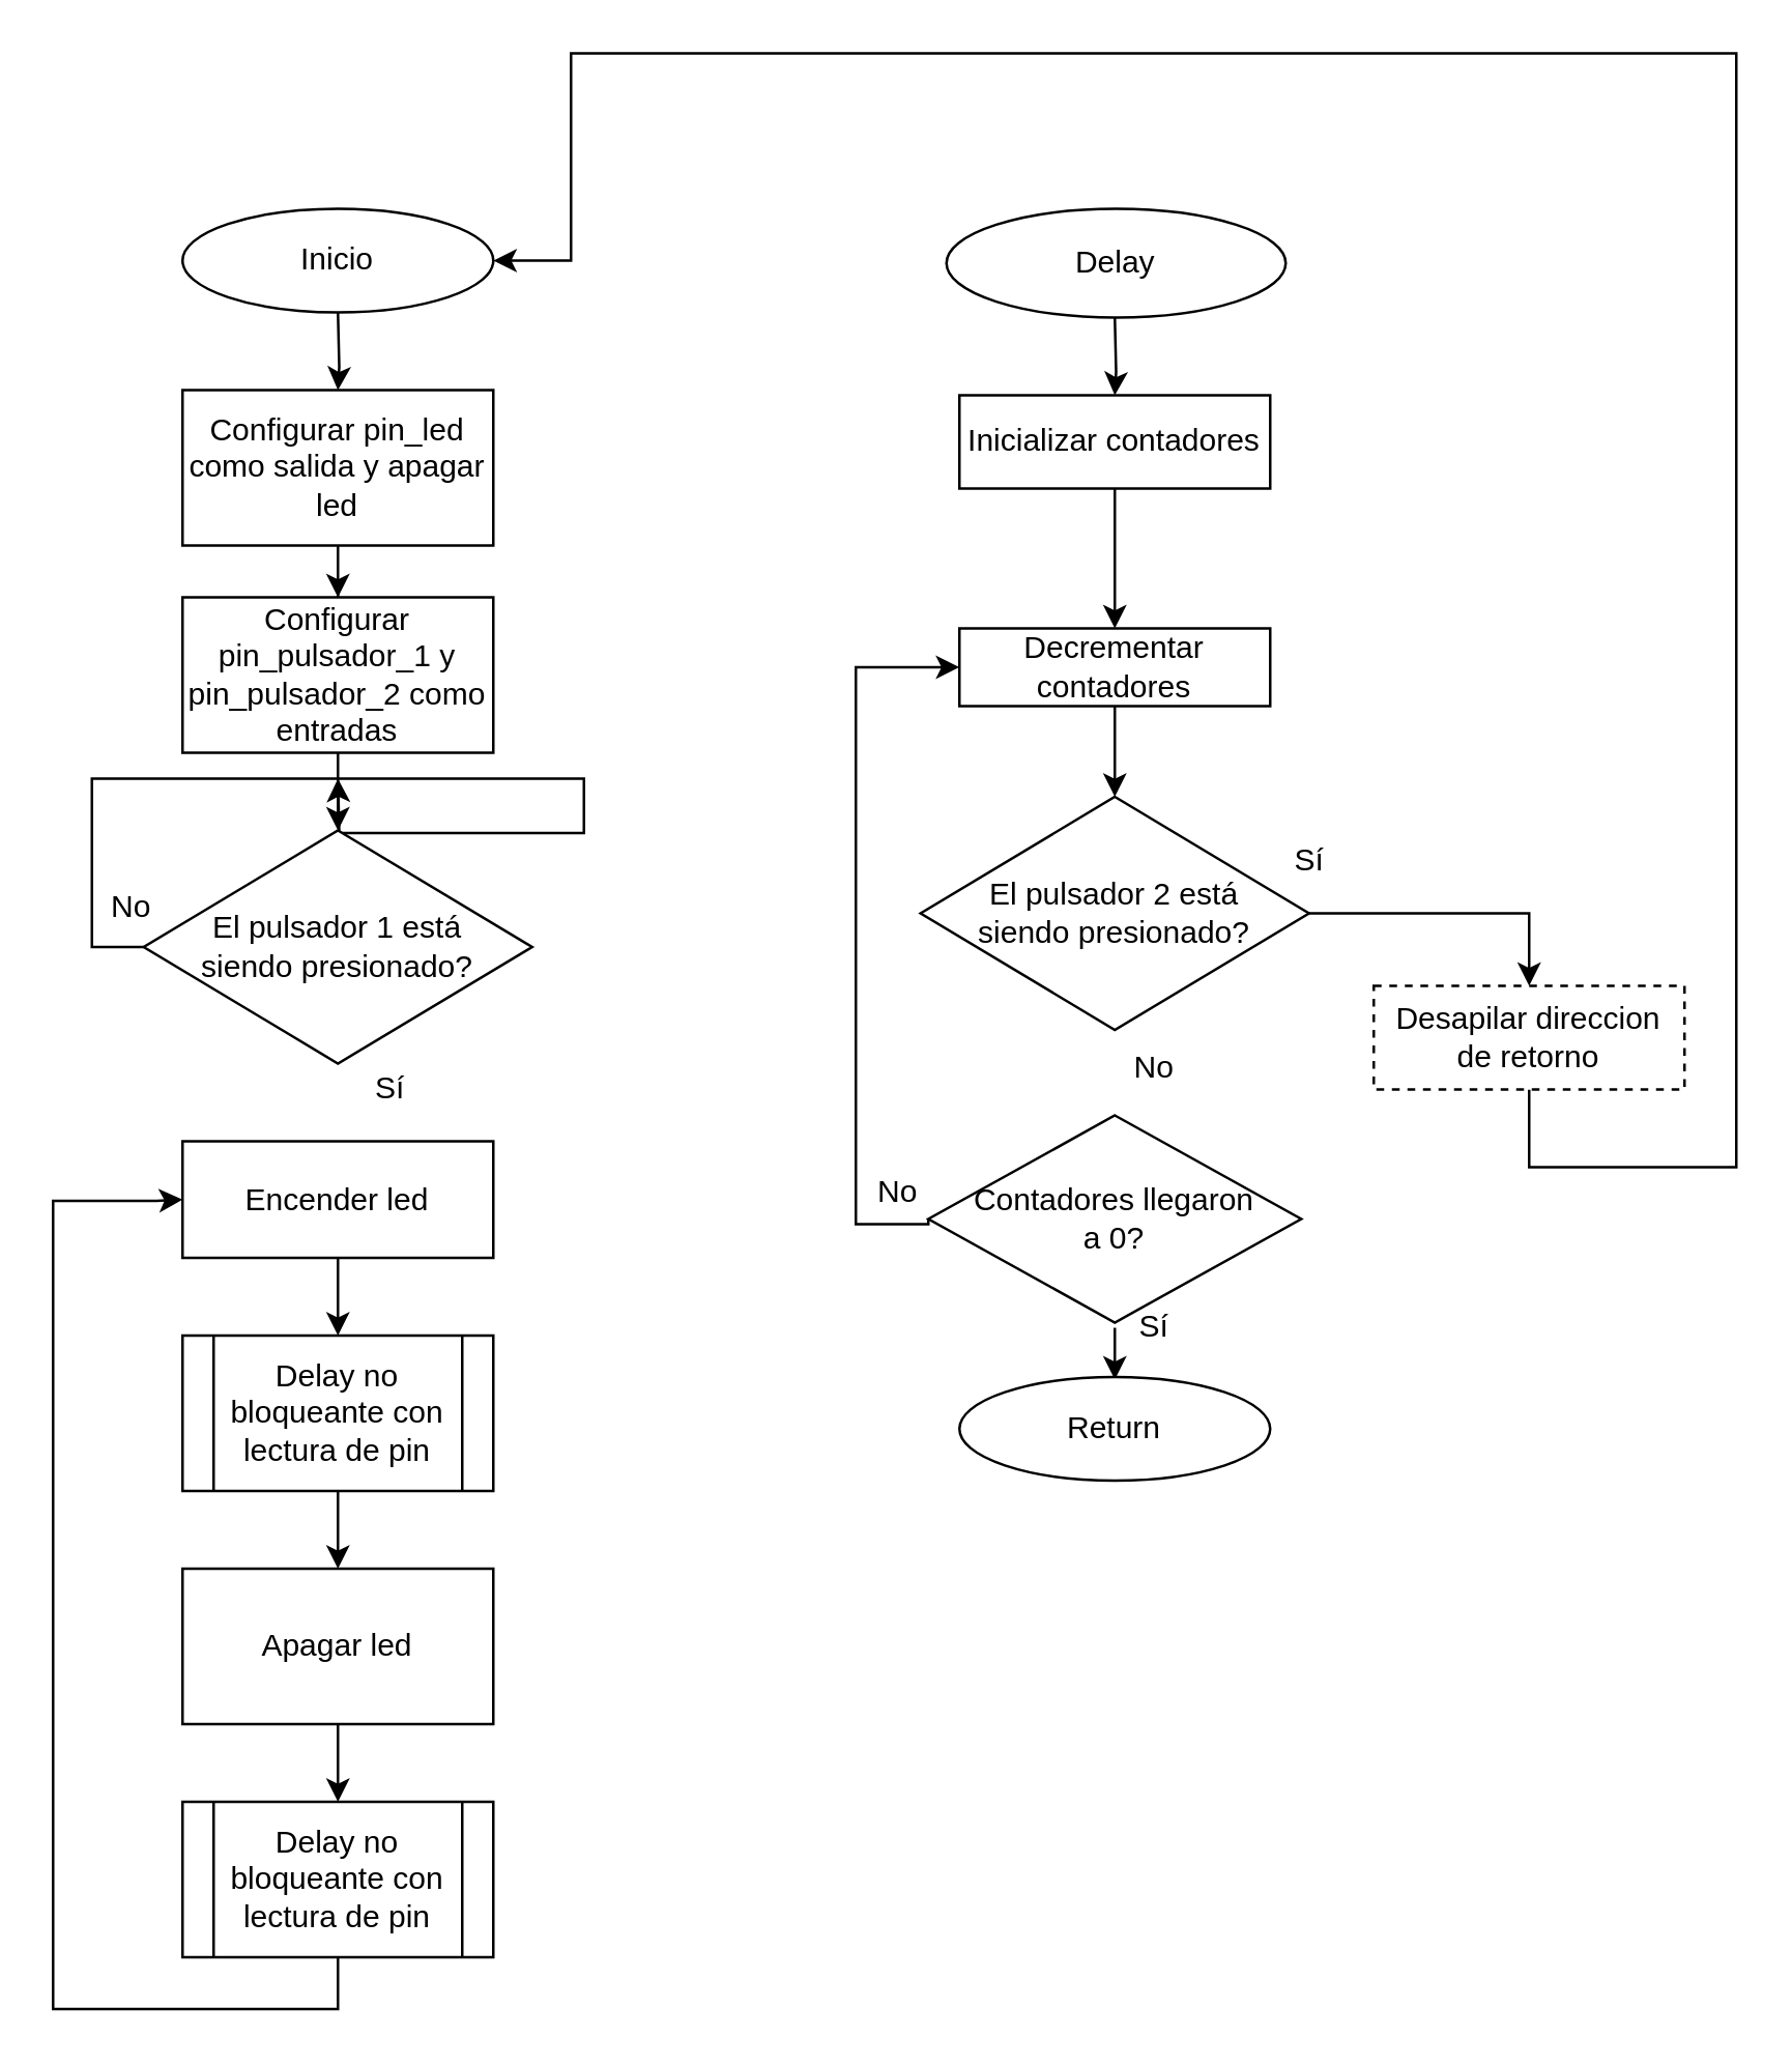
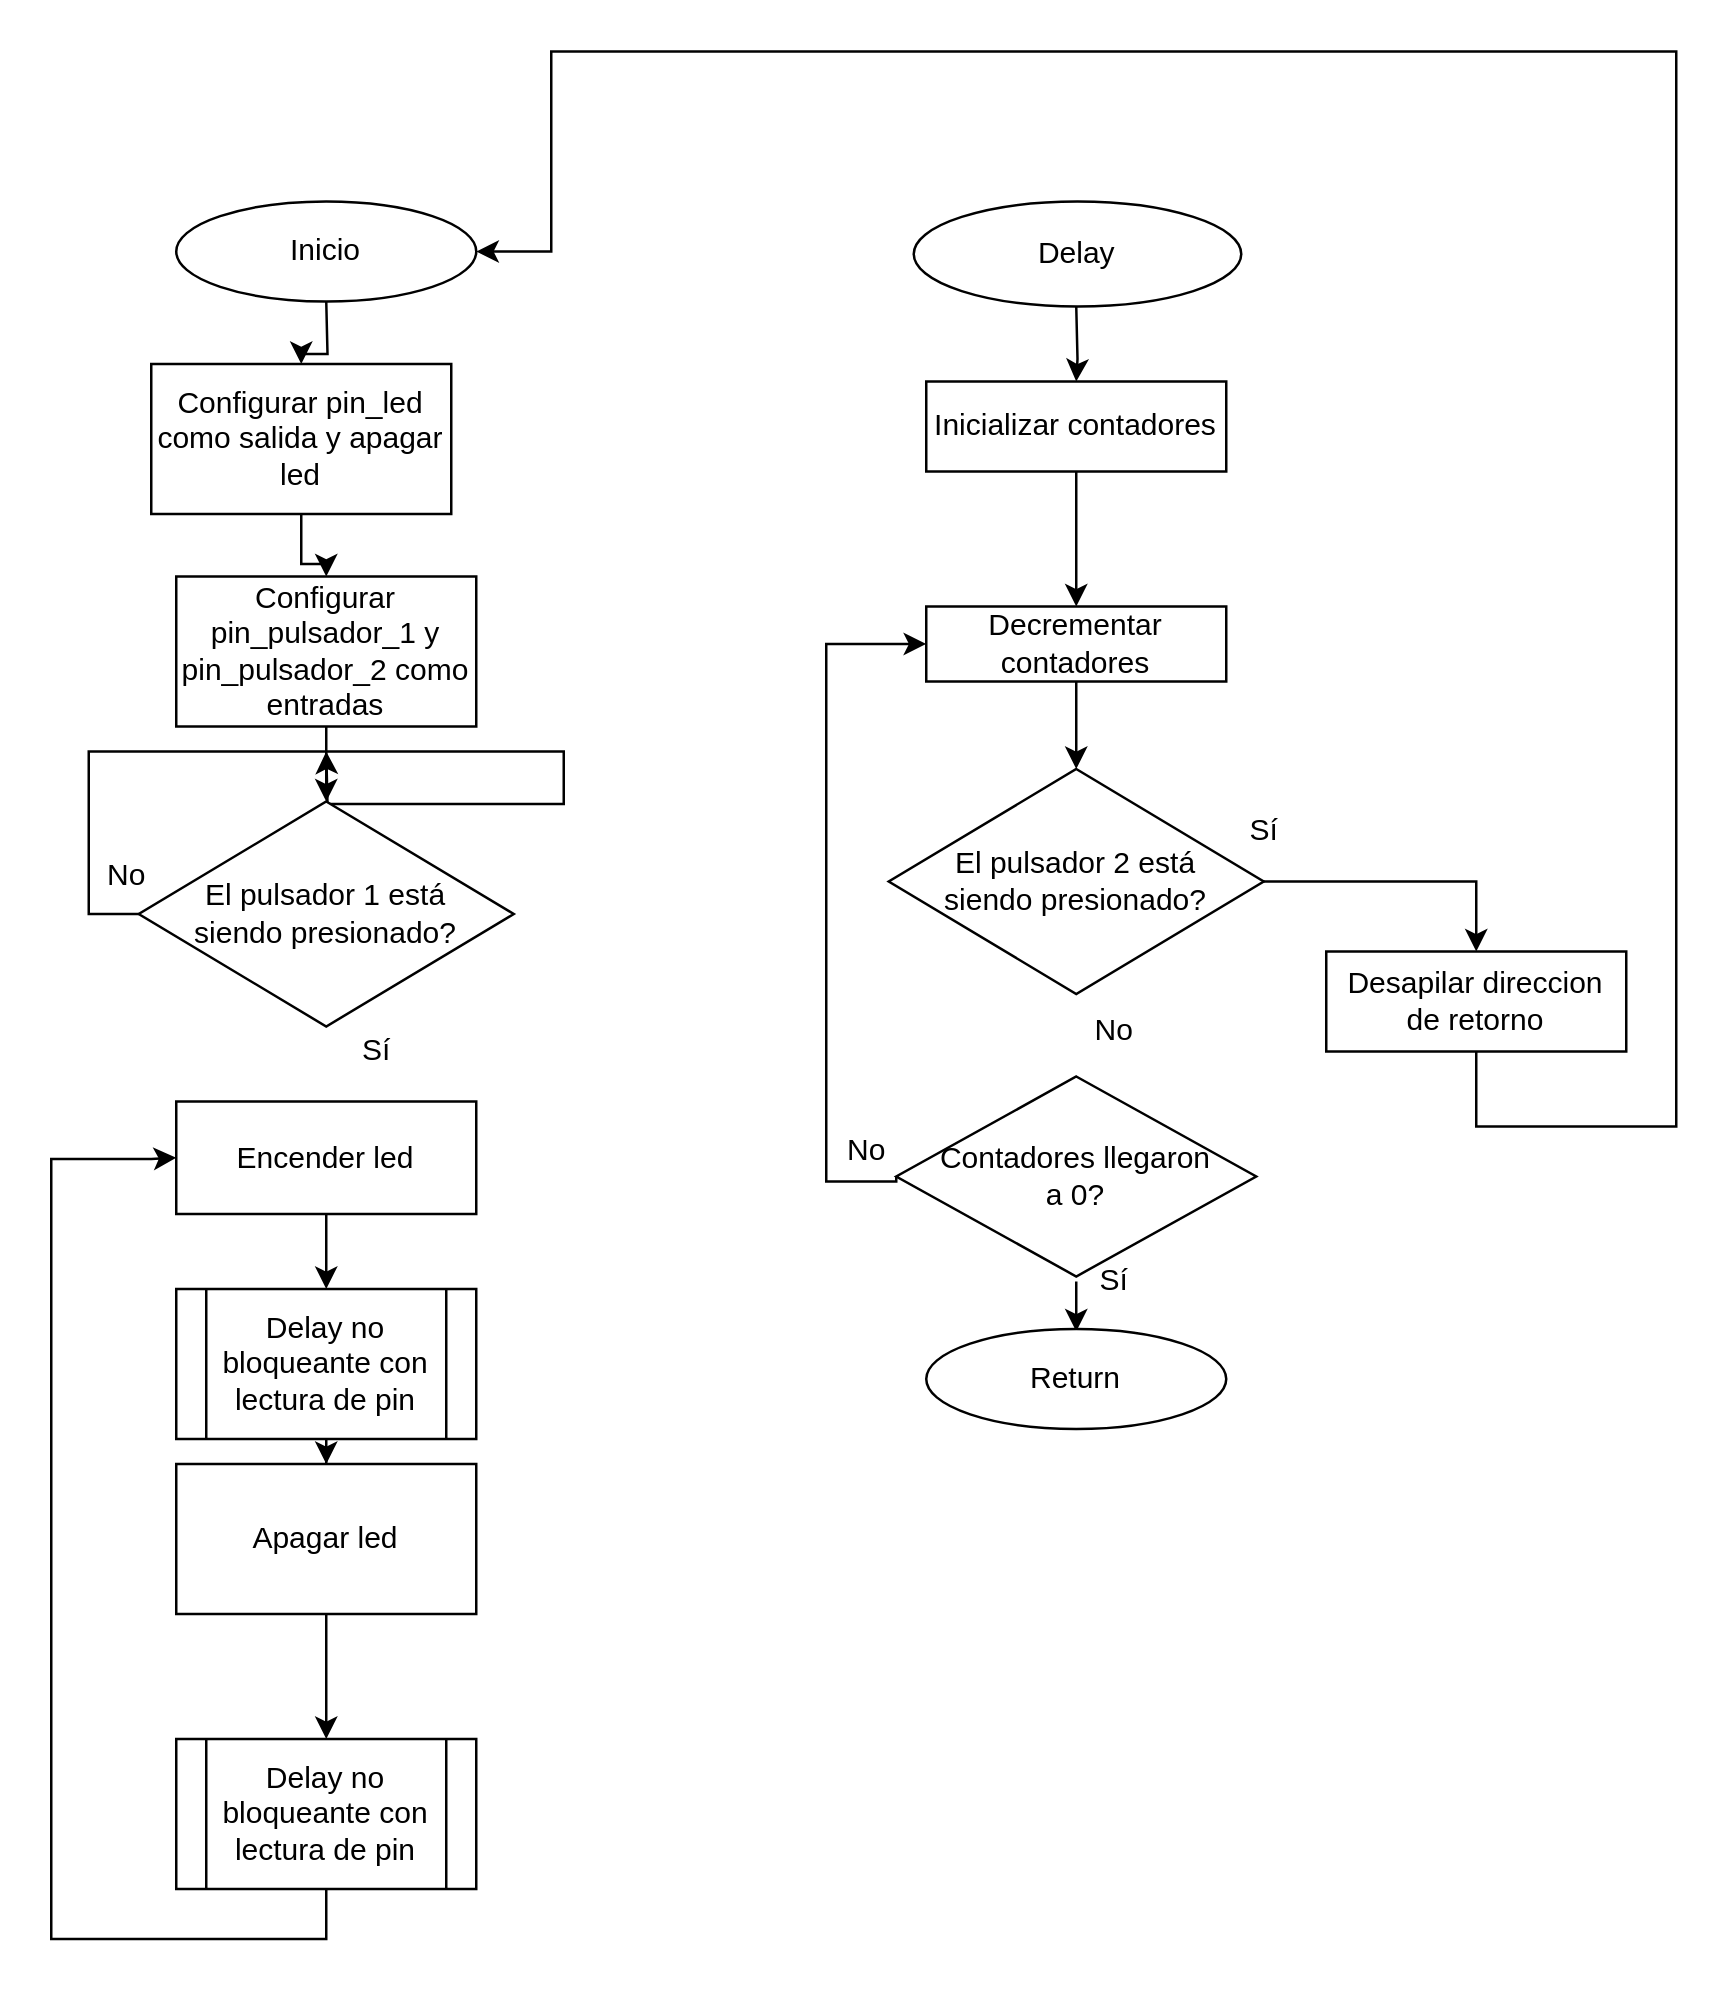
  <mxCell id="0" />
  <mxCell id="1" parent="0" />
  <mxCell id="2" value="" style="edgeStyle=orthogonalEdgeStyle;rounded=0;orthogonalLoop=1;jettySize=auto;html=1;" parent="1" target="4" edge="1"><mxGeometry relative="1" as="geometry"><mxPoint x="130" y="120" as="sourcePoint" /></mxGeometry></mxCell>
  <mxCell id="3" value="" style="edgeStyle=orthogonalEdgeStyle;rounded=0;orthogonalLoop=1;jettySize=auto;html=1;" parent="1" source="4" target="27" edge="1"><mxGeometry relative="1" as="geometry" /></mxCell>
- <mxCell id="4" value="Configurar pin_led como salida y apagar led" style="rounded=0;whiteSpace=wrap;html=1;" parent="1" vertex="1"><mxGeometry x="70" y="150" width="120" height="60" as="geometry" /></mxCell>
+ <mxCell id="4" value="Configurar pin_led como salida y apagar led" style="rounded=0;whiteSpace=wrap;html=1;" parent="1" vertex="1"><mxGeometry x="60" y="145" width="120" height="60" as="geometry" /></mxCell>
  <mxCell id="5" value="" style="edgeStyle=orthogonalEdgeStyle;rounded=0;orthogonalLoop=1;jettySize=auto;html=1;" parent="1" source="6" target="8" edge="1"><mxGeometry relative="1" as="geometry" /></mxCell>
  <mxCell id="6" value="Encender led" style="whiteSpace=wrap;html=1;rounded=0;" parent="1" vertex="1"><mxGeometry x="70" y="440" width="120" height="45" as="geometry" /></mxCell>
  <mxCell id="7" value="" style="edgeStyle=orthogonalEdgeStyle;rounded=0;orthogonalLoop=1;jettySize=auto;html=1;" parent="1" source="8" target="10" edge="1"><mxGeometry relative="1" as="geometry" /></mxCell>
  <mxCell id="8" value="Delay no bloqueante con lectura de pin" style="shape=process;whiteSpace=wrap;html=1;backgroundOutline=1;rounded=0;" parent="1" vertex="1"><mxGeometry x="70" y="515" width="120" height="60" as="geometry" /></mxCell>
  <mxCell id="9" value="" style="edgeStyle=orthogonalEdgeStyle;rounded=0;orthogonalLoop=1;jettySize=auto;html=1;" parent="1" source="10" target="12" edge="1"><mxGeometry relative="1" as="geometry" /></mxCell>
- <mxCell id="10" value="Apagar led" style="whiteSpace=wrap;html=1;rounded=0;" parent="1" vertex="1"><mxGeometry x="70" y="605" width="120" height="60" as="geometry" /></mxCell>
+ <mxCell id="10" value="Apagar led" style="whiteSpace=wrap;html=1;rounded=0;" parent="1" vertex="1"><mxGeometry x="70" y="585" width="120" height="60" as="geometry" /></mxCell>
  <mxCell id="11" style="edgeStyle=orthogonalEdgeStyle;rounded=0;orthogonalLoop=1;jettySize=auto;html=1;exitX=0.5;exitY=1;exitDx=0;exitDy=0;entryX=0;entryY=0.5;entryDx=0;entryDy=0;" parent="1" source="12" target="6" edge="1"><mxGeometry relative="1" as="geometry"><Array as="points"><mxPoint x="130" y="775" /><mxPoint x="20" y="775" /><mxPoint x="20" y="463" /><mxPoint x="60" y="463" /></Array></mxGeometry></mxCell>
  <mxCell id="12" value="Delay no bloqueante con lectura de pin" style="shape=process;whiteSpace=wrap;html=1;backgroundOutline=1;rounded=0;" parent="1" vertex="1"><mxGeometry x="70" y="695" width="120" height="60" as="geometry" /></mxCell>
  <mxCell id="13" value="" style="edgeStyle=orthogonalEdgeStyle;rounded=0;orthogonalLoop=1;jettySize=auto;html=1;" parent="1" target="15" edge="1"><mxGeometry relative="1" as="geometry"><mxPoint x="430" y="122" as="sourcePoint" /></mxGeometry></mxCell>
  <mxCell id="14" value="" style="edgeStyle=orthogonalEdgeStyle;rounded=0;orthogonalLoop=1;jettySize=auto;html=1;" parent="1" source="15" target="17" edge="1"><mxGeometry relative="1" as="geometry" /></mxCell>
  <mxCell id="15" value="&lt;div&gt;Inicializar contadores&lt;/div&gt;" style="rounded=0;whiteSpace=wrap;html=1;" parent="1" vertex="1"><mxGeometry x="370" y="152" width="120" height="36" as="geometry" /></mxCell>
  <mxCell id="16" value="" style="edgeStyle=orthogonalEdgeStyle;rounded=0;orthogonalLoop=1;jettySize=auto;html=1;" parent="1" source="17" target="33" edge="1"><mxGeometry relative="1" as="geometry" /></mxCell>
  <mxCell id="17" value="Decrementar contadores" style="whiteSpace=wrap;html=1;rounded=0;" parent="1" vertex="1"><mxGeometry x="370" y="242" width="120" height="30" as="geometry" /></mxCell>
  <mxCell id="18" style="edgeStyle=orthogonalEdgeStyle;rounded=0;orthogonalLoop=1;jettySize=auto;html=1;exitX=0;exitY=0.5;exitDx=0;exitDy=0;entryX=0;entryY=0.5;entryDx=0;entryDy=0;" parent="1" source="20" target="17" edge="1"><mxGeometry relative="1" as="geometry"><Array as="points"><mxPoint x="330" y="472" /><mxPoint x="330" y="257" /></Array></mxGeometry></mxCell>
  <mxCell id="19" value="" style="edgeStyle=orthogonalEdgeStyle;rounded=0;orthogonalLoop=1;jettySize=auto;html=1;" parent="1" edge="1"><mxGeometry relative="1" as="geometry"><mxPoint x="430" y="512" as="sourcePoint" /><mxPoint x="430" y="532" as="targetPoint" /></mxGeometry></mxCell>
  <mxCell id="20" value="Contadores llegaron&lt;br&gt;a 0?" style="rhombus;whiteSpace=wrap;html=1;rounded=0;" parent="1" vertex="1"><mxGeometry x="358" y="430" width="144" height="80" as="geometry" /></mxCell>
  <mxCell id="21" value="No" style="text;html=1;align=center;verticalAlign=middle;resizable=0;points=[];autosize=1;" parent="1" vertex="1"><mxGeometry x="331" y="450" width="30" height="20" as="geometry" /></mxCell>
  <mxCell id="22" value="Sí" style="text;html=1;align=center;verticalAlign=middle;resizable=0;points=[];autosize=1;" parent="1" vertex="1"><mxGeometry x="430" y="502" width="30" height="20" as="geometry" /></mxCell>
  <mxCell id="23" value="Return" style="ellipse;whiteSpace=wrap;html=1;rounded=0;" parent="1" vertex="1"><mxGeometry x="370" y="531" width="120" height="40" as="geometry" /></mxCell>
  <mxCell id="24" value="Delay" style="ellipse;whiteSpace=wrap;html=1;rounded=0;" parent="1" vertex="1"><mxGeometry x="365" y="80" width="131" height="42" as="geometry" /></mxCell>
  <mxCell id="25" value="Inicio" style="ellipse;whiteSpace=wrap;html=1;rounded=0;" parent="1" vertex="1"><mxGeometry x="70" y="80" width="120" height="40" as="geometry" /></mxCell>
  <mxCell id="26" value="" style="edgeStyle=orthogonalEdgeStyle;rounded=0;orthogonalLoop=1;jettySize=auto;html=1;" parent="1" source="27" target="29" edge="1"><mxGeometry relative="1" as="geometry" /></mxCell>
  <mxCell id="27" value="Configurar pin_pulsador_1 y pin_pulsador_2 como entradas" style="rounded=0;whiteSpace=wrap;html=1;" parent="1" vertex="1"><mxGeometry x="70" y="230" width="120" height="60" as="geometry" /></mxCell>
  <mxCell id="28" style="edgeStyle=orthogonalEdgeStyle;rounded=0;orthogonalLoop=1;jettySize=auto;html=1;exitX=0;exitY=0.5;exitDx=0;exitDy=0;" parent="1" source="29" edge="1"><mxGeometry relative="1" as="geometry"><mxPoint x="130" y="300" as="targetPoint" /></mxGeometry></mxCell>
  <mxCell id="29" value="El pulsador 1 está &lt;br&gt;siendo presionado?" style="rhombus;whiteSpace=wrap;html=1;rounded=0;" parent="1" vertex="1"><mxGeometry x="55" y="320" width="150" height="90" as="geometry" /></mxCell>
  <mxCell id="30" value="No" style="text;html=1;align=center;verticalAlign=middle;resizable=0;points=[];autosize=1;" parent="1" vertex="1"><mxGeometry x="35" y="340" width="30" height="20" as="geometry" /></mxCell>
  <mxCell id="31" value="Sí" style="text;html=1;align=center;verticalAlign=middle;resizable=0;points=[];autosize=1;" parent="1" vertex="1"><mxGeometry x="135" y="410" width="30" height="20" as="geometry" /></mxCell>
  <mxCell id="32" style="edgeStyle=orthogonalEdgeStyle;rounded=0;orthogonalLoop=1;jettySize=auto;html=1;exitX=1;exitY=0.5;exitDx=0;exitDy=0;entryX=0.5;entryY=0;entryDx=0;entryDy=0;" edge="1" parent="1" source="33" target="38"><mxGeometry relative="1" as="geometry" /></mxCell>
  <mxCell id="33" value="El pulsador 2 está &lt;br&gt;siendo presionado?" style="rhombus;whiteSpace=wrap;html=1;rounded=0;" parent="1" vertex="1"><mxGeometry x="355" y="307" width="150" height="90" as="geometry" /></mxCell>
  <mxCell id="34" value="Sí" style="text;html=1;align=center;verticalAlign=middle;resizable=0;points=[];autosize=1;" parent="1" vertex="1"><mxGeometry x="490" y="322" width="30" height="20" as="geometry" /></mxCell>
  <mxCell id="35" value="No" style="text;html=1;align=center;verticalAlign=middle;resizable=0;points=[];autosize=1;" parent="1" vertex="1"><mxGeometry x="430" y="402" width="30" height="20" as="geometry" /></mxCell>
  <mxCell id="36" style="edgeStyle=orthogonalEdgeStyle;rounded=0;orthogonalLoop=1;jettySize=auto;html=1;exitX=0.5;exitY=1;exitDx=0;exitDy=0;" parent="1" source="15" target="15" edge="1"><mxGeometry relative="1" as="geometry" /></mxCell>
  <mxCell id="37" style="edgeStyle=orthogonalEdgeStyle;rounded=0;orthogonalLoop=1;jettySize=auto;html=1;exitX=0.5;exitY=1;exitDx=0;exitDy=0;entryX=1;entryY=0.5;entryDx=0;entryDy=0;" edge="1" parent="1" source="38" target="25"><mxGeometry relative="1" as="geometry"><mxPoint x="130" y="80" as="targetPoint" /><Array as="points"><mxPoint x="590" y="450" /><mxPoint x="670" y="450" /><mxPoint x="670" y="20" /><mxPoint x="220" y="20" /><mxPoint x="220" y="100" /></Array></mxGeometry></mxCell>
- <mxCell id="38" value="Desapilar direccion de retorno" style="rounded=0;whiteSpace=wrap;html=1;dashed=1;" vertex="1" parent="1"><mxGeometry x="530" y="380" width="120" height="40" as="geometry" /></mxCell>
+ <mxCell id="38" value="Desapilar direccion de retorno" style="rounded=0;whiteSpace=wrap;html=1;" vertex="1" parent="1"><mxGeometry x="530" y="380" width="120" height="40" as="geometry" /></mxCell>
